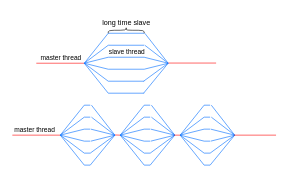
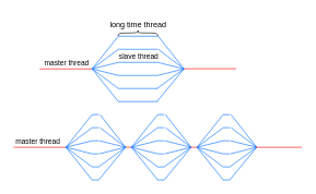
  <mxCell id="0" />
  <mxCell id="1" parent="0" />
  <mxCell id="2" value="" style="endArrow=none;html=1;rounded=0;strokeColor=#ff0000;" edge="1" parent="1"><mxGeometry width="50" height="50" relative="1" as="geometry"><mxPoint x="60" y="105" as="sourcePoint" /><mxPoint x="140" y="105" as="targetPoint" /></mxGeometry></mxCell>
  <mxCell id="3" value="master thread" style="edgeLabel;html=1;align=center;verticalAlign=middle;resizable=0;points=[];" vertex="1" connectable="0" parent="2"><mxGeometry x="-0.346" y="1" relative="1" as="geometry"><mxPoint x="14" y="-9" as="offset" /></mxGeometry></mxCell>
  <mxCell id="4" value="" style="endArrow=none;html=1;rounded=0;strokeColor=#006eff;" edge="1" parent="1"><mxGeometry width="50" height="50" relative="1" as="geometry"><mxPoint x="140" y="105" as="sourcePoint" /><mxPoint x="180" y="55" as="targetPoint" /></mxGeometry></mxCell>
  <mxCell id="5" value="" style="endArrow=none;html=1;rounded=0;strokeColor=#006eff;" edge="1" parent="1"><mxGeometry width="50" height="50" relative="1" as="geometry"><mxPoint x="140" y="105" as="sourcePoint" /><mxPoint x="180" y="75" as="targetPoint" /></mxGeometry></mxCell>
  <mxCell id="6" value="" style="endArrow=none;html=1;rounded=0;strokeColor=#006eff;" edge="1" parent="1"><mxGeometry width="50" height="50" relative="1" as="geometry"><mxPoint x="140" y="105" as="sourcePoint" /><mxPoint x="180" y="95" as="targetPoint" /></mxGeometry></mxCell>
  <mxCell id="7" value="" style="endArrow=none;html=1;rounded=0;strokeColor=#006eff;" edge="1" parent="1"><mxGeometry width="50" height="50" relative="1" as="geometry"><mxPoint x="140" y="105" as="sourcePoint" /><mxPoint x="180" y="115" as="targetPoint" /></mxGeometry></mxCell>
  <mxCell id="8" value="" style="endArrow=none;html=1;rounded=0;strokeColor=#006eff;" edge="1" parent="1"><mxGeometry width="50" height="50" relative="1" as="geometry"><mxPoint x="140" y="105" as="sourcePoint" /><mxPoint x="180" y="135" as="targetPoint" /></mxGeometry></mxCell>
  <mxCell id="9" value="" style="endArrow=none;html=1;rounded=0;strokeColor=#006eff;" edge="1" parent="1"><mxGeometry width="50" height="50" relative="1" as="geometry"><mxPoint x="140" y="105" as="sourcePoint" /><mxPoint x="180" y="155" as="targetPoint" /></mxGeometry></mxCell>
  <mxCell id="10" value="" style="endArrow=none;html=1;rounded=0;strokeColor=#006eff;" edge="1" parent="1"><mxGeometry width="50" height="50" relative="1" as="geometry"><mxPoint x="180" y="55" as="sourcePoint" /><mxPoint x="240" y="55" as="targetPoint" /></mxGeometry></mxCell>
  <mxCell id="11" value="" style="endArrow=none;html=1;rounded=0;strokeColor=#006eff;" edge="1" parent="1"><mxGeometry width="50" height="50" relative="1" as="geometry"><mxPoint x="180" y="75" as="sourcePoint" /><mxPoint x="240" y="75" as="targetPoint" /></mxGeometry></mxCell>
  <mxCell id="12" value="" style="endArrow=none;html=1;rounded=0;strokeColor=#006eff;" edge="1" parent="1"><mxGeometry width="50" height="50" relative="1" as="geometry"><mxPoint x="180" y="95" as="sourcePoint" /><mxPoint x="240" y="95" as="targetPoint" /></mxGeometry></mxCell>
  <mxCell id="13" value="slave thread" style="edgeLabel;html=1;align=center;verticalAlign=middle;resizable=0;points=[];" vertex="1" connectable="0" parent="12"><mxGeometry x="-0.167" y="1" relative="1" as="geometry"><mxPoint x="5" y="-9" as="offset" /></mxGeometry></mxCell>
  <mxCell id="14" value="" style="endArrow=none;html=1;rounded=0;strokeColor=#006eff;" edge="1" parent="1"><mxGeometry width="50" height="50" relative="1" as="geometry"><mxPoint x="180" y="115" as="sourcePoint" /><mxPoint x="240" y="115" as="targetPoint" /></mxGeometry></mxCell>
  <mxCell id="15" value="" style="endArrow=none;html=1;rounded=0;strokeColor=#006eff;" edge="1" parent="1"><mxGeometry width="50" height="50" relative="1" as="geometry"><mxPoint x="180" y="135" as="sourcePoint" /><mxPoint x="240" y="135" as="targetPoint" /></mxGeometry></mxCell>
  <mxCell id="16" value="" style="endArrow=none;html=1;rounded=0;strokeColor=#006eff;" edge="1" parent="1"><mxGeometry width="50" height="50" relative="1" as="geometry"><mxPoint x="180" y="155" as="sourcePoint" /><mxPoint x="240" y="155" as="targetPoint" /></mxGeometry></mxCell>
  <mxCell id="17" value="" style="endArrow=none;html=1;rounded=0;strokeColor=#ff0000;" edge="1" parent="1"><mxGeometry width="50" height="50" relative="1" as="geometry"><mxPoint x="280" y="104.71" as="sourcePoint" /><mxPoint x="360" y="104.71" as="targetPoint" /></mxGeometry></mxCell>
  <mxCell id="18" value="" style="endArrow=none;html=1;rounded=0;strokeColor=#006eff;" edge="1" parent="1"><mxGeometry width="50" height="50" relative="1" as="geometry"><mxPoint x="280" y="105" as="sourcePoint" /><mxPoint x="239" y="155" as="targetPoint" /></mxGeometry></mxCell>
  <mxCell id="19" value="" style="endArrow=none;html=1;rounded=0;strokeColor=#006eff;" edge="1" parent="1"><mxGeometry width="50" height="50" relative="1" as="geometry"><mxPoint x="280" y="105" as="sourcePoint" /><mxPoint x="239" y="135" as="targetPoint" /></mxGeometry></mxCell>
  <mxCell id="20" value="" style="endArrow=none;html=1;rounded=0;strokeColor=#006eff;" edge="1" parent="1"><mxGeometry width="50" height="50" relative="1" as="geometry"><mxPoint x="280" y="105" as="sourcePoint" /><mxPoint x="240" y="115" as="targetPoint" /></mxGeometry></mxCell>
  <mxCell id="21" value="" style="endArrow=none;html=1;rounded=0;strokeColor=#006eff;" edge="1" parent="1"><mxGeometry width="50" height="50" relative="1" as="geometry"><mxPoint x="280" y="105" as="sourcePoint" /><mxPoint x="240" y="95" as="targetPoint" /></mxGeometry></mxCell>
  <mxCell id="22" value="" style="endArrow=none;html=1;rounded=0;strokeColor=#006eff;" edge="1" parent="1"><mxGeometry width="50" height="50" relative="1" as="geometry"><mxPoint x="280" y="105" as="sourcePoint" /><mxPoint x="241" y="75" as="targetPoint" /></mxGeometry></mxCell>
  <mxCell id="23" value="" style="endArrow=none;html=1;rounded=0;strokeColor=#006eff;" edge="1" parent="1"><mxGeometry width="50" height="50" relative="1" as="geometry"><mxPoint x="280" y="105" as="sourcePoint" /><mxPoint x="241" y="55" as="targetPoint" /></mxGeometry></mxCell>
  <mxCell id="24" value="" style="endArrow=none;html=1;rounded=0;strokeColor=#ff0000;" edge="1" parent="1"><mxGeometry width="50" height="50" relative="1" as="geometry"><mxPoint x="20" y="225" as="sourcePoint" /><mxPoint x="100" y="225" as="targetPoint" /></mxGeometry></mxCell>
  <mxCell id="25" value="master thread" style="edgeLabel;html=1;align=center;verticalAlign=middle;resizable=0;points=[];" vertex="1" connectable="0" parent="24"><mxGeometry x="-0.104" y="-4" relative="1" as="geometry"><mxPoint y="-14" as="offset" /></mxGeometry></mxCell>
  <mxCell id="26" value="" style="endArrow=none;html=1;rounded=0;strokeColor=#ff0000;" edge="1" parent="1"><mxGeometry width="50" height="50" relative="1" as="geometry"><mxPoint x="191" y="224.71" as="sourcePoint" /><mxPoint x="200" y="225" as="targetPoint" /></mxGeometry></mxCell>
  <mxCell id="27" value="" style="group" vertex="1" connectable="0" parent="1"><mxGeometry x="100" y="175" width="91" height="100" as="geometry" /></mxCell>
  <mxCell id="28" value="" style="endArrow=none;html=1;rounded=0;strokeColor=#006eff;" edge="1" parent="27"><mxGeometry width="50" height="50" relative="1" as="geometry"><mxPoint y="50" as="sourcePoint" /><mxPoint x="40" as="targetPoint" /></mxGeometry></mxCell>
  <mxCell id="29" value="" style="endArrow=none;html=1;rounded=0;strokeColor=#006eff;" edge="1" parent="27"><mxGeometry width="50" height="50" relative="1" as="geometry"><mxPoint y="50" as="sourcePoint" /><mxPoint x="40" y="20" as="targetPoint" /></mxGeometry></mxCell>
  <mxCell id="30" value="" style="endArrow=none;html=1;rounded=0;strokeColor=#006eff;" edge="1" parent="27"><mxGeometry width="50" height="50" relative="1" as="geometry"><mxPoint y="50" as="sourcePoint" /><mxPoint x="40" y="40" as="targetPoint" /></mxGeometry></mxCell>
  <mxCell id="31" value="" style="endArrow=none;html=1;rounded=0;strokeColor=#006eff;" edge="1" parent="27"><mxGeometry width="50" height="50" relative="1" as="geometry"><mxPoint y="50" as="sourcePoint" /><mxPoint x="40" y="60" as="targetPoint" /></mxGeometry></mxCell>
  <mxCell id="32" value="" style="endArrow=none;html=1;rounded=0;strokeColor=#006eff;" edge="1" parent="27"><mxGeometry width="50" height="50" relative="1" as="geometry"><mxPoint y="50" as="sourcePoint" /><mxPoint x="40" y="80" as="targetPoint" /></mxGeometry></mxCell>
  <mxCell id="33" value="" style="endArrow=none;html=1;rounded=0;strokeColor=#006eff;" edge="1" parent="27"><mxGeometry width="50" height="50" relative="1" as="geometry"><mxPoint y="50" as="sourcePoint" /><mxPoint x="40" y="100" as="targetPoint" /></mxGeometry></mxCell>
  <mxCell id="34" value="" style="group" vertex="1" connectable="0" parent="27"><mxGeometry x="50" width="41" height="100" as="geometry" /></mxCell>
  <mxCell id="35" value="" style="endArrow=none;html=1;rounded=0;strokeColor=#006eff;" edge="1" parent="34"><mxGeometry width="50" height="50" relative="1" as="geometry"><mxPoint x="41" y="50" as="sourcePoint" /><mxPoint y="100" as="targetPoint" /></mxGeometry></mxCell>
  <mxCell id="36" value="" style="endArrow=none;html=1;rounded=0;strokeColor=#006eff;" edge="1" parent="34"><mxGeometry width="50" height="50" relative="1" as="geometry"><mxPoint x="41" y="50" as="sourcePoint" /><mxPoint y="80" as="targetPoint" /></mxGeometry></mxCell>
  <mxCell id="37" value="" style="endArrow=none;html=1;rounded=0;strokeColor=#006eff;" edge="1" parent="34"><mxGeometry width="50" height="50" relative="1" as="geometry"><mxPoint x="41" y="50" as="sourcePoint" /><mxPoint x="1" y="60" as="targetPoint" /></mxGeometry></mxCell>
  <mxCell id="38" value="" style="endArrow=none;html=1;rounded=0;strokeColor=#006eff;" edge="1" parent="34"><mxGeometry width="50" height="50" relative="1" as="geometry"><mxPoint x="41" y="50" as="sourcePoint" /><mxPoint x="1" y="40" as="targetPoint" /></mxGeometry></mxCell>
  <mxCell id="39" value="" style="endArrow=none;html=1;rounded=0;strokeColor=#006eff;" edge="1" parent="34"><mxGeometry width="50" height="50" relative="1" as="geometry"><mxPoint x="41" y="50" as="sourcePoint" /><mxPoint x="2" y="20" as="targetPoint" /></mxGeometry></mxCell>
  <mxCell id="40" value="" style="endArrow=none;html=1;rounded=0;strokeColor=#006eff;" edge="1" parent="34"><mxGeometry width="50" height="50" relative="1" as="geometry"><mxPoint x="41" y="50" as="sourcePoint" /><mxPoint x="2" as="targetPoint" /></mxGeometry></mxCell>
  <mxCell id="41" value="" style="group" vertex="1" connectable="0" parent="27"><mxGeometry x="40" width="10" height="100" as="geometry" /></mxCell>
  <mxCell id="42" value="" style="endArrow=none;html=1;rounded=0;strokeColor=#006eff;" edge="1" parent="41"><mxGeometry width="50" height="50" relative="1" as="geometry"><mxPoint as="sourcePoint" /><mxPoint x="10" as="targetPoint" /></mxGeometry></mxCell>
  <mxCell id="43" value="" style="endArrow=none;html=1;rounded=0;strokeColor=#006eff;" edge="1" parent="41"><mxGeometry width="50" height="50" relative="1" as="geometry"><mxPoint y="20" as="sourcePoint" /><mxPoint x="10" y="20" as="targetPoint" /></mxGeometry></mxCell>
  <mxCell id="44" value="" style="endArrow=none;html=1;rounded=0;strokeColor=#006eff;" edge="1" parent="41"><mxGeometry width="50" height="50" relative="1" as="geometry"><mxPoint y="40" as="sourcePoint" /><mxPoint x="10" y="40" as="targetPoint" /></mxGeometry></mxCell>
  <mxCell id="45" value="" style="endArrow=none;html=1;rounded=0;strokeColor=#006eff;" edge="1" parent="41"><mxGeometry width="50" height="50" relative="1" as="geometry"><mxPoint y="60" as="sourcePoint" /><mxPoint x="10" y="60" as="targetPoint" /></mxGeometry></mxCell>
  <mxCell id="46" value="" style="endArrow=none;html=1;rounded=0;strokeColor=#006eff;" edge="1" parent="41"><mxGeometry width="50" height="50" relative="1" as="geometry"><mxPoint y="80" as="sourcePoint" /><mxPoint x="10" y="80" as="targetPoint" /></mxGeometry></mxCell>
  <mxCell id="47" value="" style="endArrow=none;html=1;rounded=0;strokeColor=#006eff;" edge="1" parent="41"><mxGeometry width="50" height="50" relative="1" as="geometry"><mxPoint y="100" as="sourcePoint" /><mxPoint x="10" y="100" as="targetPoint" /></mxGeometry></mxCell>
  <mxCell id="48" value="" style="group" vertex="1" connectable="0" parent="1"><mxGeometry x="200" y="175" width="91" height="100" as="geometry" /></mxCell>
  <mxCell id="49" value="" style="endArrow=none;html=1;rounded=0;strokeColor=#006eff;" edge="1" parent="48"><mxGeometry width="50" height="50" relative="1" as="geometry"><mxPoint y="50" as="sourcePoint" /><mxPoint x="40" as="targetPoint" /></mxGeometry></mxCell>
  <mxCell id="50" value="" style="endArrow=none;html=1;rounded=0;strokeColor=#006eff;" edge="1" parent="48"><mxGeometry width="50" height="50" relative="1" as="geometry"><mxPoint y="50" as="sourcePoint" /><mxPoint x="40" y="20" as="targetPoint" /></mxGeometry></mxCell>
  <mxCell id="51" value="" style="endArrow=none;html=1;rounded=0;strokeColor=#006eff;" edge="1" parent="48"><mxGeometry width="50" height="50" relative="1" as="geometry"><mxPoint y="50" as="sourcePoint" /><mxPoint x="40" y="40" as="targetPoint" /></mxGeometry></mxCell>
  <mxCell id="52" value="" style="endArrow=none;html=1;rounded=0;strokeColor=#006eff;" edge="1" parent="48"><mxGeometry width="50" height="50" relative="1" as="geometry"><mxPoint y="50" as="sourcePoint" /><mxPoint x="40" y="60" as="targetPoint" /></mxGeometry></mxCell>
  <mxCell id="53" value="" style="endArrow=none;html=1;rounded=0;strokeColor=#006eff;" edge="1" parent="48"><mxGeometry width="50" height="50" relative="1" as="geometry"><mxPoint y="50" as="sourcePoint" /><mxPoint x="40" y="80" as="targetPoint" /></mxGeometry></mxCell>
  <mxCell id="54" value="" style="endArrow=none;html=1;rounded=0;strokeColor=#006eff;" edge="1" parent="48"><mxGeometry width="50" height="50" relative="1" as="geometry"><mxPoint y="50" as="sourcePoint" /><mxPoint x="40" y="100" as="targetPoint" /></mxGeometry></mxCell>
  <mxCell id="55" value="" style="group" vertex="1" connectable="0" parent="48"><mxGeometry x="50" width="41" height="100" as="geometry" /></mxCell>
  <mxCell id="56" value="" style="endArrow=none;html=1;rounded=0;strokeColor=#006eff;" edge="1" parent="55"><mxGeometry width="50" height="50" relative="1" as="geometry"><mxPoint x="41" y="50" as="sourcePoint" /><mxPoint y="100" as="targetPoint" /></mxGeometry></mxCell>
  <mxCell id="57" value="" style="endArrow=none;html=1;rounded=0;strokeColor=#006eff;" edge="1" parent="55"><mxGeometry width="50" height="50" relative="1" as="geometry"><mxPoint x="41" y="50" as="sourcePoint" /><mxPoint y="80" as="targetPoint" /></mxGeometry></mxCell>
  <mxCell id="58" value="" style="endArrow=none;html=1;rounded=0;strokeColor=#006eff;" edge="1" parent="55"><mxGeometry width="50" height="50" relative="1" as="geometry"><mxPoint x="41" y="50" as="sourcePoint" /><mxPoint x="1" y="60" as="targetPoint" /></mxGeometry></mxCell>
  <mxCell id="59" value="" style="endArrow=none;html=1;rounded=0;strokeColor=#006eff;" edge="1" parent="55"><mxGeometry width="50" height="50" relative="1" as="geometry"><mxPoint x="41" y="50" as="sourcePoint" /><mxPoint x="1" y="40" as="targetPoint" /></mxGeometry></mxCell>
  <mxCell id="60" value="" style="endArrow=none;html=1;rounded=0;strokeColor=#006eff;" edge="1" parent="55"><mxGeometry width="50" height="50" relative="1" as="geometry"><mxPoint x="41" y="50" as="sourcePoint" /><mxPoint x="2" y="20" as="targetPoint" /></mxGeometry></mxCell>
  <mxCell id="61" value="" style="endArrow=none;html=1;rounded=0;strokeColor=#006eff;" edge="1" parent="55"><mxGeometry width="50" height="50" relative="1" as="geometry"><mxPoint x="41" y="50" as="sourcePoint" /><mxPoint x="2" as="targetPoint" /></mxGeometry></mxCell>
  <mxCell id="62" value="" style="group" vertex="1" connectable="0" parent="48"><mxGeometry x="40" width="10" height="100" as="geometry" /></mxCell>
  <mxCell id="63" value="" style="endArrow=none;html=1;rounded=0;strokeColor=#006eff;" edge="1" parent="62"><mxGeometry width="50" height="50" relative="1" as="geometry"><mxPoint as="sourcePoint" /><mxPoint x="10" as="targetPoint" /></mxGeometry></mxCell>
  <mxCell id="64" value="" style="endArrow=none;html=1;rounded=0;strokeColor=#006eff;" edge="1" parent="62"><mxGeometry width="50" height="50" relative="1" as="geometry"><mxPoint y="20" as="sourcePoint" /><mxPoint x="10" y="20" as="targetPoint" /></mxGeometry></mxCell>
  <mxCell id="65" value="" style="endArrow=none;html=1;rounded=0;strokeColor=#006eff;" edge="1" parent="62"><mxGeometry width="50" height="50" relative="1" as="geometry"><mxPoint y="40" as="sourcePoint" /><mxPoint x="10" y="40" as="targetPoint" /></mxGeometry></mxCell>
  <mxCell id="66" value="" style="endArrow=none;html=1;rounded=0;strokeColor=#006eff;" edge="1" parent="62"><mxGeometry width="50" height="50" relative="1" as="geometry"><mxPoint y="60" as="sourcePoint" /><mxPoint x="10" y="60" as="targetPoint" /></mxGeometry></mxCell>
  <mxCell id="67" value="" style="endArrow=none;html=1;rounded=0;strokeColor=#006eff;" edge="1" parent="62"><mxGeometry width="50" height="50" relative="1" as="geometry"><mxPoint y="80" as="sourcePoint" /><mxPoint x="10" y="80" as="targetPoint" /></mxGeometry></mxCell>
  <mxCell id="68" value="" style="endArrow=none;html=1;rounded=0;strokeColor=#006eff;" edge="1" parent="62"><mxGeometry width="50" height="50" relative="1" as="geometry"><mxPoint y="100" as="sourcePoint" /><mxPoint x="10" y="100" as="targetPoint" /></mxGeometry></mxCell>
  <mxCell id="69" value="" style="group" vertex="1" connectable="0" parent="1"><mxGeometry x="300" y="175" width="91" height="100" as="geometry" /></mxCell>
  <mxCell id="70" value="" style="endArrow=none;html=1;rounded=0;strokeColor=#006eff;" edge="1" parent="69"><mxGeometry width="50" height="50" relative="1" as="geometry"><mxPoint y="50" as="sourcePoint" /><mxPoint x="40" as="targetPoint" /></mxGeometry></mxCell>
  <mxCell id="71" value="" style="endArrow=none;html=1;rounded=0;strokeColor=#006eff;" edge="1" parent="69"><mxGeometry width="50" height="50" relative="1" as="geometry"><mxPoint y="50" as="sourcePoint" /><mxPoint x="40" y="20" as="targetPoint" /></mxGeometry></mxCell>
  <mxCell id="72" value="" style="endArrow=none;html=1;rounded=0;strokeColor=#006eff;" edge="1" parent="69"><mxGeometry width="50" height="50" relative="1" as="geometry"><mxPoint y="50" as="sourcePoint" /><mxPoint x="40" y="40" as="targetPoint" /></mxGeometry></mxCell>
  <mxCell id="73" value="" style="endArrow=none;html=1;rounded=0;strokeColor=#006eff;" edge="1" parent="69"><mxGeometry width="50" height="50" relative="1" as="geometry"><mxPoint y="50" as="sourcePoint" /><mxPoint x="40" y="60" as="targetPoint" /></mxGeometry></mxCell>
  <mxCell id="74" value="" style="endArrow=none;html=1;rounded=0;strokeColor=#006eff;" edge="1" parent="69"><mxGeometry width="50" height="50" relative="1" as="geometry"><mxPoint y="50" as="sourcePoint" /><mxPoint x="40" y="80" as="targetPoint" /></mxGeometry></mxCell>
  <mxCell id="75" value="" style="endArrow=none;html=1;rounded=0;strokeColor=#006eff;" edge="1" parent="69"><mxGeometry width="50" height="50" relative="1" as="geometry"><mxPoint y="50" as="sourcePoint" /><mxPoint x="40" y="100" as="targetPoint" /></mxGeometry></mxCell>
  <mxCell id="76" value="" style="group" vertex="1" connectable="0" parent="69"><mxGeometry x="50" width="41" height="100" as="geometry" /></mxCell>
  <mxCell id="77" value="" style="endArrow=none;html=1;rounded=0;strokeColor=#006eff;" edge="1" parent="76"><mxGeometry width="50" height="50" relative="1" as="geometry"><mxPoint x="41" y="50" as="sourcePoint" /><mxPoint y="100" as="targetPoint" /></mxGeometry></mxCell>
  <mxCell id="78" value="" style="endArrow=none;html=1;rounded=0;strokeColor=#006eff;" edge="1" parent="76"><mxGeometry width="50" height="50" relative="1" as="geometry"><mxPoint x="41" y="50" as="sourcePoint" /><mxPoint y="80" as="targetPoint" /></mxGeometry></mxCell>
  <mxCell id="79" value="" style="endArrow=none;html=1;rounded=0;strokeColor=#006eff;" edge="1" parent="76"><mxGeometry width="50" height="50" relative="1" as="geometry"><mxPoint x="41" y="50" as="sourcePoint" /><mxPoint x="1" y="60" as="targetPoint" /></mxGeometry></mxCell>
  <mxCell id="80" value="" style="endArrow=none;html=1;rounded=0;strokeColor=#006eff;" edge="1" parent="76"><mxGeometry width="50" height="50" relative="1" as="geometry"><mxPoint x="41" y="50" as="sourcePoint" /><mxPoint x="1" y="40" as="targetPoint" /></mxGeometry></mxCell>
  <mxCell id="81" value="" style="endArrow=none;html=1;rounded=0;strokeColor=#006eff;" edge="1" parent="76"><mxGeometry width="50" height="50" relative="1" as="geometry"><mxPoint x="41" y="50" as="sourcePoint" /><mxPoint x="2" y="20" as="targetPoint" /></mxGeometry></mxCell>
  <mxCell id="82" value="" style="endArrow=none;html=1;rounded=0;strokeColor=#006eff;" edge="1" parent="76"><mxGeometry width="50" height="50" relative="1" as="geometry"><mxPoint x="41" y="50" as="sourcePoint" /><mxPoint x="2" as="targetPoint" /></mxGeometry></mxCell>
  <mxCell id="83" value="" style="group" vertex="1" connectable="0" parent="69"><mxGeometry x="40" width="10" height="100" as="geometry" /></mxCell>
  <mxCell id="84" value="" style="endArrow=none;html=1;rounded=0;strokeColor=#006eff;" edge="1" parent="83"><mxGeometry width="50" height="50" relative="1" as="geometry"><mxPoint as="sourcePoint" /><mxPoint x="10" as="targetPoint" /></mxGeometry></mxCell>
  <mxCell id="85" value="" style="endArrow=none;html=1;rounded=0;strokeColor=#006eff;" edge="1" parent="83"><mxGeometry width="50" height="50" relative="1" as="geometry"><mxPoint y="20" as="sourcePoint" /><mxPoint x="10" y="20" as="targetPoint" /></mxGeometry></mxCell>
  <mxCell id="86" value="" style="endArrow=none;html=1;rounded=0;strokeColor=#006eff;" edge="1" parent="83"><mxGeometry width="50" height="50" relative="1" as="geometry"><mxPoint y="40" as="sourcePoint" /><mxPoint x="10" y="40" as="targetPoint" /></mxGeometry></mxCell>
  <mxCell id="87" value="" style="endArrow=none;html=1;rounded=0;strokeColor=#006eff;" edge="1" parent="83"><mxGeometry width="50" height="50" relative="1" as="geometry"><mxPoint y="60" as="sourcePoint" /><mxPoint x="10" y="60" as="targetPoint" /></mxGeometry></mxCell>
  <mxCell id="88" value="" style="endArrow=none;html=1;rounded=0;strokeColor=#006eff;" edge="1" parent="83"><mxGeometry width="50" height="50" relative="1" as="geometry"><mxPoint y="80" as="sourcePoint" /><mxPoint x="10" y="80" as="targetPoint" /></mxGeometry></mxCell>
  <mxCell id="89" value="" style="endArrow=none;html=1;rounded=0;strokeColor=#006eff;" edge="1" parent="83"><mxGeometry width="50" height="50" relative="1" as="geometry"><mxPoint y="100" as="sourcePoint" /><mxPoint x="10" y="100" as="targetPoint" /></mxGeometry></mxCell>
  <mxCell id="90" value="" style="endArrow=none;html=1;rounded=0;strokeColor=#ff0000;" edge="1" parent="1"><mxGeometry width="50" height="50" relative="1" as="geometry"><mxPoint x="290" y="225" as="sourcePoint" /><mxPoint x="300" y="225" as="targetPoint" /></mxGeometry></mxCell>
  <mxCell id="91" value="" style="endArrow=none;html=1;rounded=0;strokeColor=#ff0000;" edge="1" parent="1"><mxGeometry width="50" height="50" relative="1" as="geometry"><mxPoint x="390" y="225" as="sourcePoint" /><mxPoint x="460" y="225" as="targetPoint" /></mxGeometry></mxCell>
  <mxCell id="92" value="" style="shape=curlyBracket;whiteSpace=wrap;html=1;rounded=1;flipH=1;labelPosition=right;verticalLabelPosition=middle;align=left;verticalAlign=middle;rotation=-90;" vertex="1" parent="1"><mxGeometry x="205" y="20" width="10" height="60" as="geometry" /></mxCell>
- <mxCell id="93" value="long time slave" style="text;html=1;align=center;verticalAlign=middle;resizable=0;points=[];autosize=1;strokeColor=none;fillColor=none;" vertex="1" parent="1"><mxGeometry x="155" y="23" width="110" height="30" as="geometry" /></mxCell>
+ <mxCell id="93" value="long time thread" style="text;html=1;align=center;verticalAlign=middle;resizable=0;points=[];autosize=1;strokeColor=none;fillColor=none;" vertex="1" parent="1"><mxGeometry x="155" y="23" width="110" height="30" as="geometry" /></mxCell>
